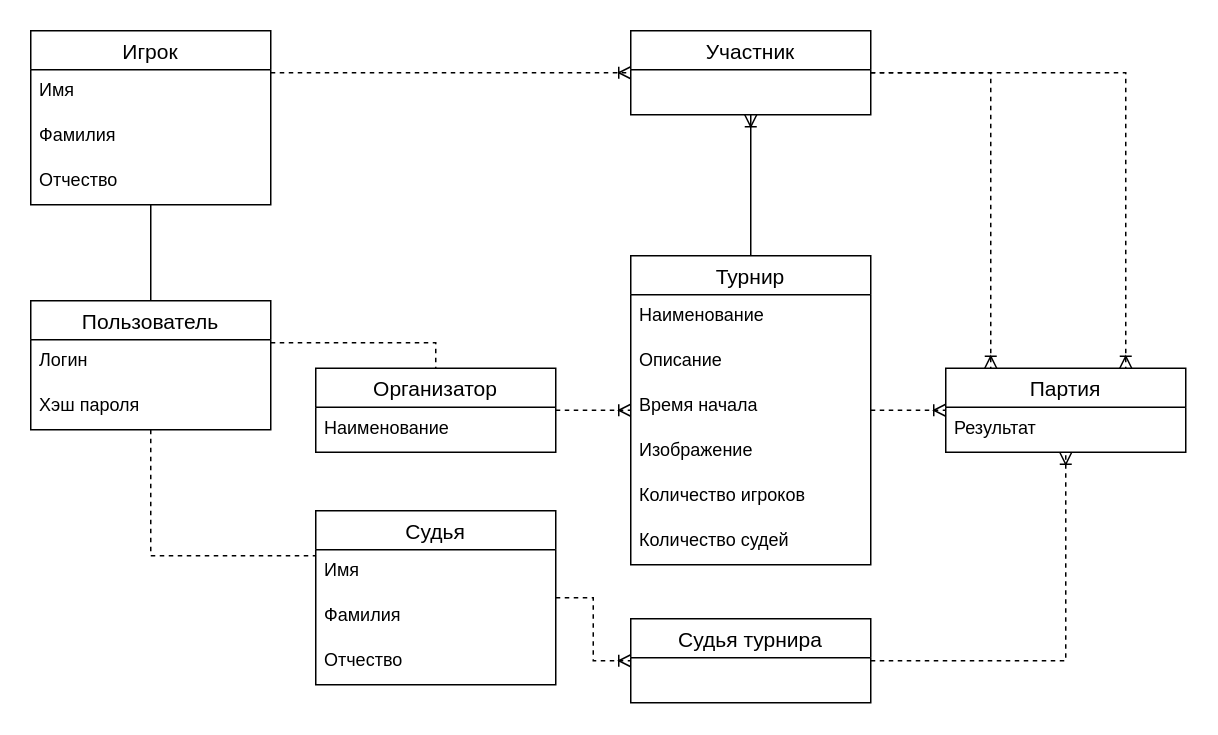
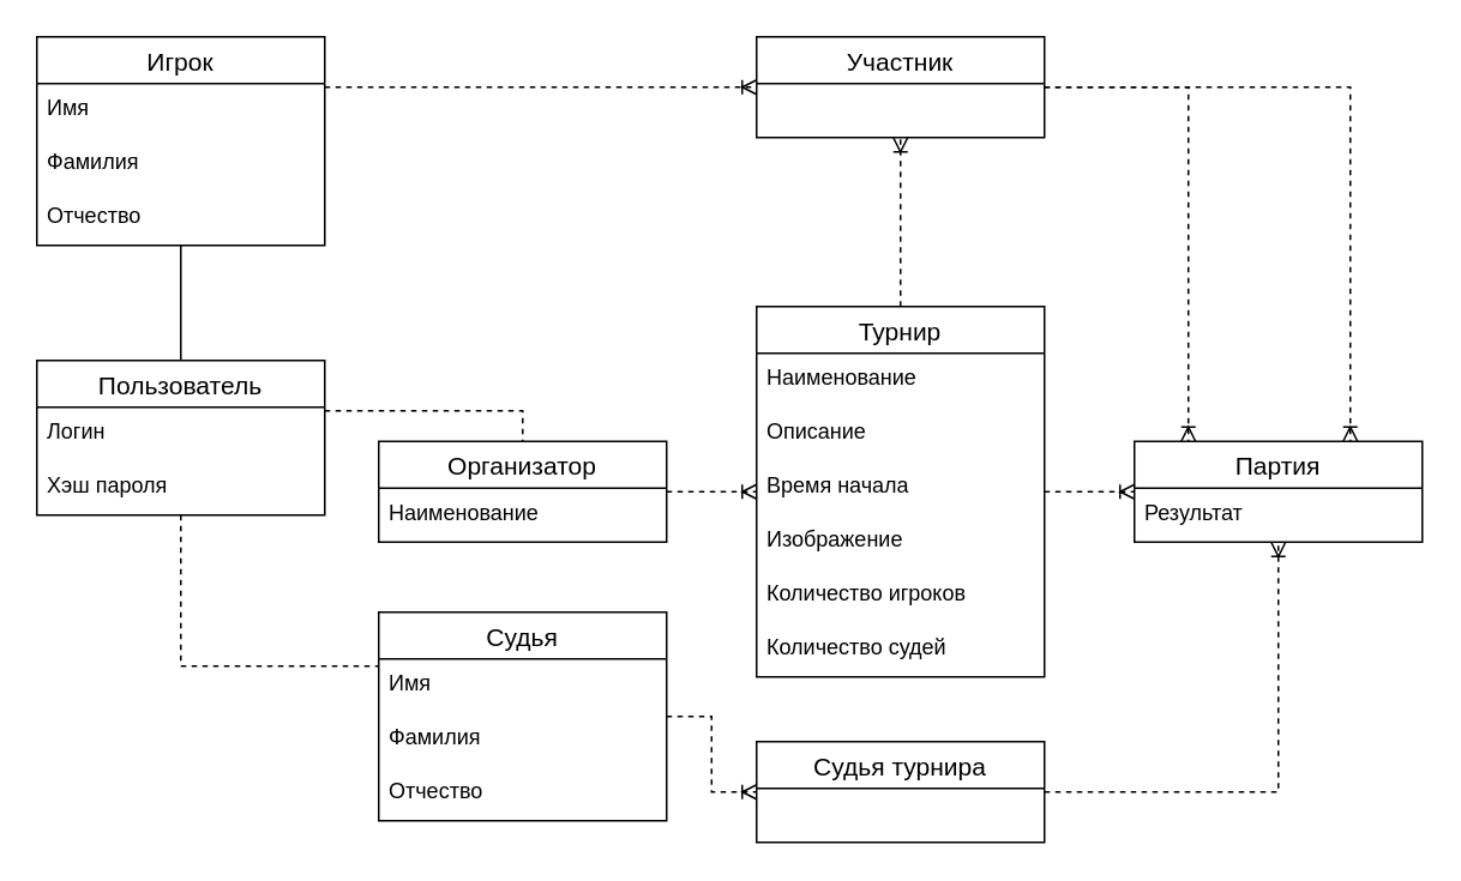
  <mxCell id="0" />
  <mxCell id="1" parent="0" />
  <mxCell id="2" style="edgeStyle=orthogonalEdgeStyle;rounded=0;orthogonalLoop=1;jettySize=auto;html=1;endArrow=ERoneToMany;endFill=0;dashed=1;" parent="1" source="3" target="31" edge="1"><mxGeometry relative="1" as="geometry" /></mxCell>
  <mxCell id="3" value="Судья" style="swimlane;fontStyle=0;childLayout=stackLayout;horizontal=1;startSize=26;horizontalStack=0;resizeParent=1;resizeParentMax=0;resizeLast=0;collapsible=1;marginBottom=0;align=center;fontSize=14;" parent="1" vertex="1"><mxGeometry x="210" y="340" width="160" height="116" as="geometry" /></mxCell>
  <mxCell id="4" value="Имя" style="text;strokeColor=none;fillColor=none;spacingLeft=4;spacingRight=4;overflow=hidden;rotatable=0;points=[[0,0.5],[1,0.5]];portConstraint=eastwest;fontSize=12;whiteSpace=wrap;html=1;" parent="3" vertex="1"><mxGeometry y="26" width="160" height="30" as="geometry" /></mxCell>
  <mxCell id="5" value="Фамилия" style="text;strokeColor=none;fillColor=none;spacingLeft=4;spacingRight=4;overflow=hidden;rotatable=0;points=[[0,0.5],[1,0.5]];portConstraint=eastwest;fontSize=12;whiteSpace=wrap;html=1;" parent="3" vertex="1"><mxGeometry y="56" width="160" height="30" as="geometry" /></mxCell>
  <mxCell id="6" value="Отчество" style="text;strokeColor=none;fillColor=none;spacingLeft=4;spacingRight=4;overflow=hidden;rotatable=0;points=[[0,0.5],[1,0.5]];portConstraint=eastwest;fontSize=12;whiteSpace=wrap;html=1;" parent="3" vertex="1"><mxGeometry y="86" width="160" height="30" as="geometry" /></mxCell>
  <mxCell id="7" style="edgeStyle=orthogonalEdgeStyle;rounded=0;orthogonalLoop=1;jettySize=auto;html=1;endArrow=none;endFill=0;dashed=1;" parent="1" source="10" target="3" edge="1"><mxGeometry relative="1" as="geometry"><Array as="points"><mxPoint x="100" y="370" /></Array></mxGeometry></mxCell>
  <mxCell id="8" style="edgeStyle=orthogonalEdgeStyle;rounded=0;orthogonalLoop=1;jettySize=auto;html=1;endArrow=none;endFill=0;dashed=1;" parent="1" source="10" target="14" edge="1"><mxGeometry relative="1" as="geometry"><Array as="points"><mxPoint x="210" y="228" /><mxPoint x="210" y="228" /></Array></mxGeometry></mxCell>
  <mxCell id="9" style="edgeStyle=orthogonalEdgeStyle;rounded=0;orthogonalLoop=1;jettySize=auto;html=1;endArrow=none;endFill=0;dashed=0;" parent="1" source="10" target="17" edge="1"><mxGeometry relative="1" as="geometry" /></mxCell>
  <mxCell id="10" value="Пользователь" style="swimlane;fontStyle=0;childLayout=stackLayout;horizontal=1;startSize=26;horizontalStack=0;resizeParent=1;resizeParentMax=0;resizeLast=0;collapsible=1;marginBottom=0;align=center;fontSize=14;" parent="1" vertex="1"><mxGeometry x="20" y="200" width="160" height="86" as="geometry" /></mxCell>
  <mxCell id="11" value="Логин" style="text;strokeColor=none;fillColor=none;spacingLeft=4;spacingRight=4;overflow=hidden;rotatable=0;points=[[0,0.5],[1,0.5]];portConstraint=eastwest;fontSize=12;whiteSpace=wrap;html=1;" parent="10" vertex="1"><mxGeometry y="26" width="160" height="30" as="geometry" /></mxCell>
  <mxCell id="12" value="Хэш пароля" style="text;strokeColor=none;fillColor=none;spacingLeft=4;spacingRight=4;overflow=hidden;rotatable=0;points=[[0,0.5],[1,0.5]];portConstraint=eastwest;fontSize=12;whiteSpace=wrap;html=1;" parent="10" vertex="1"><mxGeometry y="56" width="160" height="30" as="geometry" /></mxCell>
  <mxCell id="13" style="edgeStyle=orthogonalEdgeStyle;rounded=0;orthogonalLoop=1;jettySize=auto;html=1;endArrow=ERoneToMany;endFill=0;dashed=1;" parent="1" source="14" target="23" edge="1"><mxGeometry relative="1" as="geometry" /></mxCell>
  <mxCell id="14" value="Организатор" style="swimlane;fontStyle=0;childLayout=stackLayout;horizontal=1;startSize=26;horizontalStack=0;resizeParent=1;resizeParentMax=0;resizeLast=0;collapsible=1;marginBottom=0;align=center;fontSize=14;" parent="1" vertex="1"><mxGeometry x="210" y="245" width="160" height="56" as="geometry" /></mxCell>
  <mxCell id="15" value="Наименование" style="text;strokeColor=none;fillColor=none;spacingLeft=4;spacingRight=4;overflow=hidden;rotatable=0;points=[[0,0.5],[1,0.5]];portConstraint=eastwest;fontSize=12;whiteSpace=wrap;html=1;" parent="14" vertex="1"><mxGeometry y="26" width="160" height="30" as="geometry" /></mxCell>
  <mxCell id="16" style="edgeStyle=orthogonalEdgeStyle;rounded=0;orthogonalLoop=1;jettySize=auto;html=1;endArrow=ERoneToMany;endFill=0;dashed=1;" parent="1" source="17" target="34" edge="1"><mxGeometry relative="1" as="geometry"><Array as="points"><mxPoint x="240" y="48" /><mxPoint x="240" y="48" /></Array></mxGeometry></mxCell>
  <mxCell id="17" value="Игрок" style="swimlane;fontStyle=0;childLayout=stackLayout;horizontal=1;startSize=26;horizontalStack=0;resizeParent=1;resizeParentMax=0;resizeLast=0;collapsible=1;marginBottom=0;align=center;fontSize=14;" parent="1" vertex="1"><mxGeometry x="20" y="20" width="160" height="116" as="geometry" /></mxCell>
  <mxCell id="18" value="Имя" style="text;strokeColor=none;fillColor=none;spacingLeft=4;spacingRight=4;overflow=hidden;rotatable=0;points=[[0,0.5],[1,0.5]];portConstraint=eastwest;fontSize=12;whiteSpace=wrap;html=1;" parent="17" vertex="1"><mxGeometry y="26" width="160" height="30" as="geometry" /></mxCell>
  <mxCell id="19" value="Фамилия" style="text;strokeColor=none;fillColor=none;spacingLeft=4;spacingRight=4;overflow=hidden;rotatable=0;points=[[0,0.5],[1,0.5]];portConstraint=eastwest;fontSize=12;whiteSpace=wrap;html=1;" parent="17" vertex="1"><mxGeometry y="56" width="160" height="30" as="geometry" /></mxCell>
  <mxCell id="20" value="Отчество" style="text;strokeColor=none;fillColor=none;spacingLeft=4;spacingRight=4;overflow=hidden;rotatable=0;points=[[0,0.5],[1,0.5]];portConstraint=eastwest;fontSize=12;whiteSpace=wrap;html=1;" parent="17" vertex="1"><mxGeometry y="86" width="160" height="30" as="geometry" /></mxCell>
  <mxCell id="21" style="edgeStyle=orthogonalEdgeStyle;rounded=0;orthogonalLoop=1;jettySize=auto;html=1;endArrow=ERoneToMany;endFill=0;dashed=1;" parent="1" source="23" target="35" edge="1"><mxGeometry relative="1" as="geometry" /></mxCell>
- <mxCell id="22" style="edgeStyle=orthogonalEdgeStyle;rounded=0;orthogonalLoop=1;jettySize=auto;html=1;endArrow=ERoneToMany;endFill=0;dashed=0;" parent="1" source="23" target="34" edge="1"><mxGeometry relative="1" as="geometry" /></mxCell>
+ <mxCell id="22" style="edgeStyle=orthogonalEdgeStyle;rounded=0;orthogonalLoop=1;jettySize=auto;html=1;endArrow=ERoneToMany;endFill=0;dashed=1;" parent="1" source="23" target="34" edge="1"><mxGeometry relative="1" as="geometry" /></mxCell>
  <mxCell id="23" value="Турнир" style="swimlane;fontStyle=0;childLayout=stackLayout;horizontal=1;startSize=26;horizontalStack=0;resizeParent=1;resizeParentMax=0;resizeLast=0;collapsible=1;marginBottom=0;align=center;fontSize=14;" parent="1" vertex="1"><mxGeometry x="420" y="170" width="160" height="206" as="geometry" /></mxCell>
  <mxCell id="24" value="Наименование" style="text;strokeColor=none;fillColor=none;spacingLeft=4;spacingRight=4;overflow=hidden;rotatable=0;points=[[0,0.5],[1,0.5]];portConstraint=eastwest;fontSize=12;whiteSpace=wrap;html=1;" parent="23" vertex="1"><mxGeometry y="26" width="160" height="30" as="geometry" /></mxCell>
  <mxCell id="25" value="Описание" style="text;strokeColor=none;fillColor=none;spacingLeft=4;spacingRight=4;overflow=hidden;rotatable=0;points=[[0,0.5],[1,0.5]];portConstraint=eastwest;fontSize=12;whiteSpace=wrap;html=1;" parent="23" vertex="1"><mxGeometry y="56" width="160" height="30" as="geometry" /></mxCell>
  <mxCell id="26" value="Время начала" style="text;strokeColor=none;fillColor=none;spacingLeft=4;spacingRight=4;overflow=hidden;rotatable=0;points=[[0,0.5],[1,0.5]];portConstraint=eastwest;fontSize=12;whiteSpace=wrap;html=1;" parent="23" vertex="1"><mxGeometry y="86" width="160" height="30" as="geometry" /></mxCell>
  <mxCell id="27" value="Изображение" style="text;strokeColor=none;fillColor=none;spacingLeft=4;spacingRight=4;overflow=hidden;rotatable=0;points=[[0,0.5],[1,0.5]];portConstraint=eastwest;fontSize=12;" vertex="1" parent="23"><mxGeometry y="116" width="160" height="30" as="geometry" /></mxCell>
  <mxCell id="28" value="Количество игроков" style="text;strokeColor=none;fillColor=none;spacingLeft=4;spacingRight=4;overflow=hidden;rotatable=0;points=[[0,0.5],[1,0.5]];portConstraint=eastwest;fontSize=12;" vertex="1" parent="23"><mxGeometry y="146" width="160" height="30" as="geometry" /></mxCell>
  <mxCell id="29" value="Количество судей" style="text;strokeColor=none;fillColor=none;spacingLeft=4;spacingRight=4;overflow=hidden;rotatable=0;points=[[0,0.5],[1,0.5]];portConstraint=eastwest;fontSize=12;" vertex="1" parent="23"><mxGeometry y="176" width="160" height="30" as="geometry" /></mxCell>
  <mxCell id="30" style="edgeStyle=orthogonalEdgeStyle;rounded=0;orthogonalLoop=1;jettySize=auto;html=1;endArrow=ERoneToMany;endFill=0;dashed=1;" parent="1" source="31" target="35" edge="1"><mxGeometry relative="1" as="geometry" /></mxCell>
  <mxCell id="31" value="Судья турнира" style="swimlane;fontStyle=0;childLayout=stackLayout;horizontal=1;startSize=26;horizontalStack=0;resizeParent=1;resizeParentMax=0;resizeLast=0;collapsible=1;marginBottom=0;align=center;fontSize=14;" parent="1" vertex="1"><mxGeometry x="420" y="412" width="160" height="56" as="geometry" /></mxCell>
  <mxCell id="32" style="edgeStyle=orthogonalEdgeStyle;rounded=0;orthogonalLoop=1;jettySize=auto;html=1;endArrow=ERoneToMany;endFill=0;dashed=1;" edge="1" parent="1" source="34" target="35"><mxGeometry relative="1" as="geometry"><Array as="points"><mxPoint x="750" y="48" /></Array></mxGeometry></mxCell>
  <mxCell id="33" style="edgeStyle=orthogonalEdgeStyle;rounded=0;orthogonalLoop=1;jettySize=auto;html=1;dashed=1;endArrow=ERoneToMany;endFill=0;" edge="1" parent="1" source="34" target="35"><mxGeometry relative="1" as="geometry"><Array as="points"><mxPoint x="660" y="48" /></Array></mxGeometry></mxCell>
  <mxCell id="34" value="Участник" style="swimlane;fontStyle=0;childLayout=stackLayout;horizontal=1;startSize=26;horizontalStack=0;resizeParent=1;resizeParentMax=0;resizeLast=0;collapsible=1;marginBottom=0;align=center;fontSize=14;" parent="1" vertex="1"><mxGeometry x="420" y="20" width="160" height="56" as="geometry" /></mxCell>
  <mxCell id="35" value="Партия" style="swimlane;fontStyle=0;childLayout=stackLayout;horizontal=1;startSize=26;horizontalStack=0;resizeParent=1;resizeParentMax=0;resizeLast=0;collapsible=1;marginBottom=0;align=center;fontSize=14;" parent="1" vertex="1"><mxGeometry x="630" y="245" width="160" height="56" as="geometry" /></mxCell>
  <mxCell id="36" value="Результат" style="text;strokeColor=none;fillColor=none;spacingLeft=4;spacingRight=4;overflow=hidden;rotatable=0;points=[[0,0.5],[1,0.5]];portConstraint=eastwest;fontSize=12;" vertex="1" parent="35"><mxGeometry y="26" width="160" height="30" as="geometry" /></mxCell>
